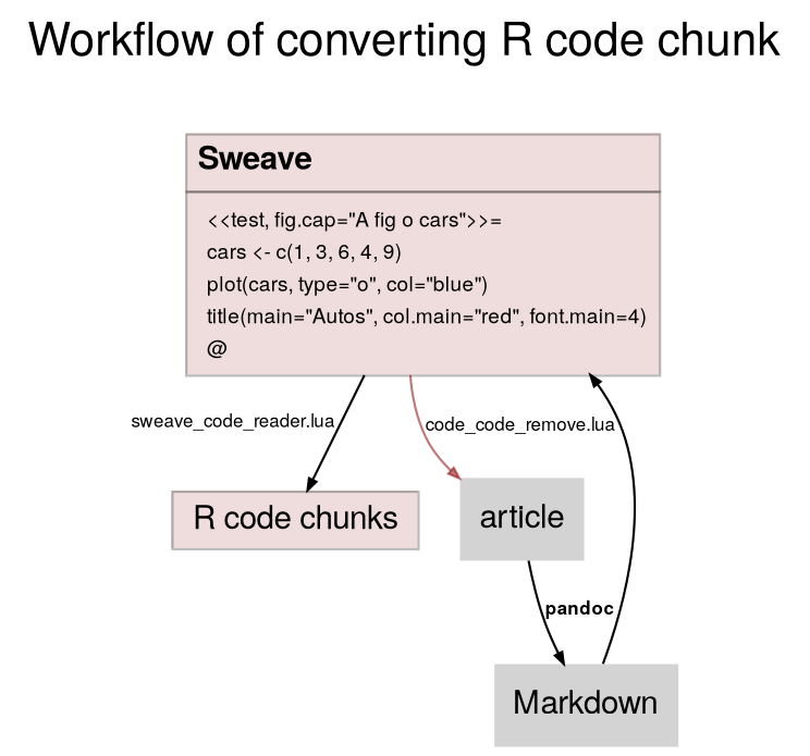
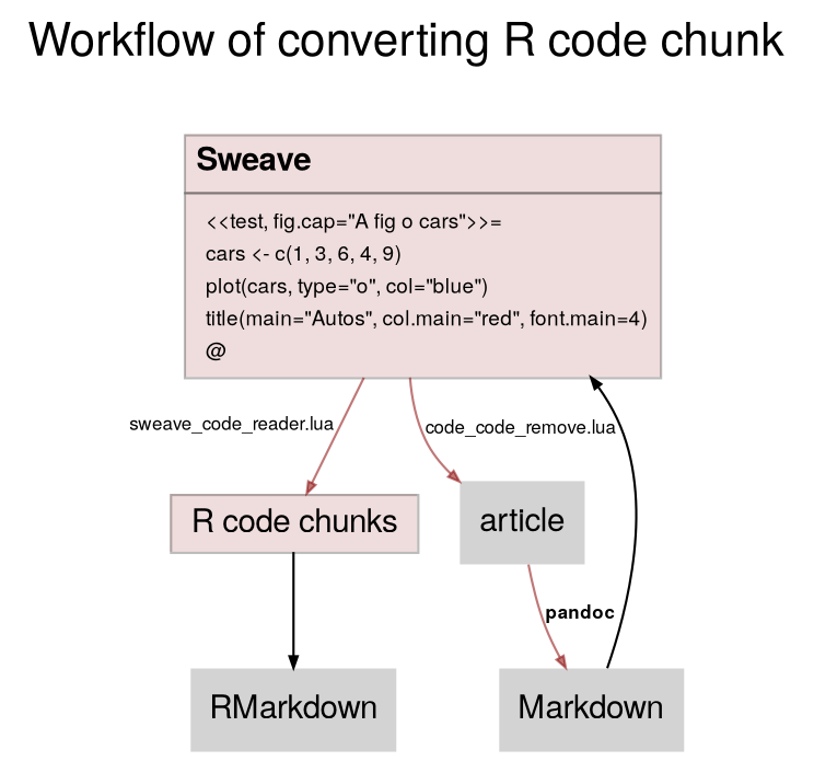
  digraph {
    fontname="Helvetica,Arial,sans-serif"
    fontsize=20
    label="Workflow of converting R code chunk\n\n"
    labelloc=t
    newrank=true
    node [fontname="Helvetica,Arial,sans-serif" pencolor="#00000044" shape=plaintext style=filled]
    edge [arrowsize=0.5 color="#88000088" fontname="Helvetica,Arial,sans-serif" fontsize=8 labeldistance=3 labelfontcolor="#00000080" penwidth=1]
    n1 [color="#88000022" label=<<table border="0" cellborder="1" cellspacing="0" cellpadding="4">             <tr>                  <td align="left"><b>Sweave</b></td>              </tr>             <tr>                  <td align="left"> <font point-size="9">&lt;&lt;test, fig.cap="A fig o cars"&gt;&gt;=</font><br align="left"/> <font point-size="9">cars &lt;- c(1, 3, 6, 4, 9)</font><br align="left"/> <font point-size="9">plot(cars, type="o", col="blue")</font><br align="left"/> <font point-size="9">title(main="Autos", col.main="red", font.main=4)</font><br align="left"/> <font point-size="9">@</font> <br align="left"/></td></tr> 		</table>> shape=plain]
    n2 [color="#88000022" label=<<table border="0" cellborder="1" cellspacing="0" cellpadding="4"> 			<tr> <td> R code chunks </td> </tr> 		</table>> shape=plain]
    article
+   RMarkdown
    Markdown
-   n1 -> n2 [color=black xlabel="sweave_code_reader.lua"]
+   n1 -> n2 [xlabel="sweave_code_reader.lua"]
    n1 -> article [label="code_code_remove.lua"]
-   article -> Markdown [color=black label=<<b>pandoc</b>>]
+   n2 -> RMarkdown [color=""]
+   article -> Markdown [label=<<b>pandoc</b>>]
    Markdown -> n1 [color=""]
  }
